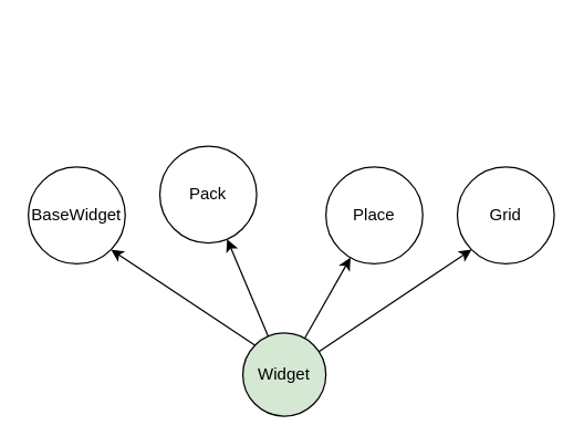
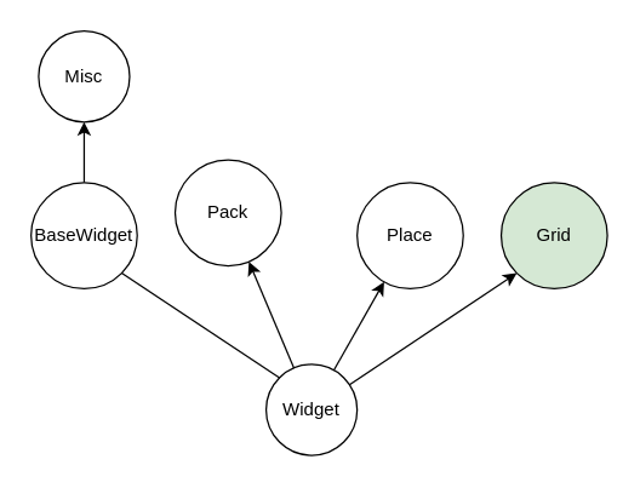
  <mxCell id="0" />
  <mxCell id="1" parent="0" />
- <mxCell id="2" value="Widget" style="ellipse;whiteSpace=wrap;html=1;aspect=fixed;fillColor=#d5e8d4;" vertex="1" parent="1"><mxGeometry x="175" y="240" width="60" height="60" as="geometry" /></mxCell>
+ <mxCell id="2" value="Widget" style="ellipse;whiteSpace=wrap;html=1;aspect=fixed;" vertex="1" parent="1"><mxGeometry x="175" y="240" width="60" height="60" as="geometry" /></mxCell>
+ <mxCell id="3" style="edgeStyle=orthogonalEdgeStyle;rounded=0;orthogonalLoop=1;jettySize=auto;html=1;entryX=0.5;entryY=1;entryDx=0;entryDy=0;" edge="1" parent="1" source="4" target="12"><mxGeometry relative="1" as="geometry" /></mxCell>
  <mxCell id="4" value="BaseWidget" style="ellipse;whiteSpace=wrap;html=1;aspect=fixed;" vertex="1" parent="1"><mxGeometry x="20" y="120" width="70" height="70" as="geometry" /></mxCell>
- <mxCell id="5" value="" style="endArrow=classic;html=1;rounded=0;entryX=1;entryY=1;entryDx=0;entryDy=0;exitX=0;exitY=0;exitDx=0;exitDy=0;" edge="1" parent="1" source="2" target="4"><mxGeometry width="50" height="50" relative="1" as="geometry"><mxPoint x="190" y="220" as="sourcePoint" /><mxPoint x="120" y="180" as="targetPoint" /></mxGeometry></mxCell>
+ <mxCell id="5" value="" style="endArrow=none;html=1;rounded=0;entryX=1;entryY=1;entryDx=0;entryDy=0;exitX=0;exitY=0;exitDx=0;exitDy=0;" edge="1" parent="1" source="2" target="4"><mxGeometry width="50" height="50" relative="1" as="geometry"><mxPoint x="190" y="220" as="sourcePoint" /><mxPoint x="120" y="180" as="targetPoint" /></mxGeometry></mxCell>
  <mxCell id="6" value="Pack" style="ellipse;whiteSpace=wrap;html=1;aspect=fixed;" vertex="1" parent="1"><mxGeometry x="115" y="105" width="70" height="70" as="geometry" /></mxCell>
  <mxCell id="7" value="Place" style="ellipse;whiteSpace=wrap;html=1;aspect=fixed;" vertex="1" parent="1"><mxGeometry x="235" y="120" width="70" height="70" as="geometry" /></mxCell>
  <mxCell id="8" value="" style="endArrow=classic;html=1;rounded=0;" edge="1" parent="1" source="2" target="7"><mxGeometry width="50" height="50" relative="1" as="geometry"><mxPoint x="294.037" y="269.037" as="sourcePoint" /><mxPoint x="219.999" y="219.999" as="targetPoint" /></mxGeometry></mxCell>
- <mxCell id="9" value="Grid" style="ellipse;whiteSpace=wrap;html=1;aspect=fixed;" vertex="1" parent="1"><mxGeometry x="330" y="120" width="70" height="70" as="geometry" /></mxCell>
+ <mxCell id="9" value="Grid" style="ellipse;whiteSpace=wrap;html=1;aspect=fixed;fillColor=#d5e8d4;" vertex="1" parent="1"><mxGeometry x="330" y="120" width="70" height="70" as="geometry" /></mxCell>
  <mxCell id="10" value="" style="endArrow=classic;html=1;rounded=0;entryX=0;entryY=1;entryDx=0;entryDy=0;" edge="1" parent="1" source="2" target="9"><mxGeometry width="50" height="50" relative="1" as="geometry"><mxPoint x="270.002" y="262.462" as="sourcePoint" /><mxPoint x="330.851" y="209.997" as="targetPoint" /></mxGeometry></mxCell>
  <mxCell id="11" value="" style="endArrow=classic;html=1;rounded=0;" edge="1" parent="1" source="2" target="6"><mxGeometry width="50" height="50" relative="1" as="geometry"><mxPoint x="237.662" y="240.342" as="sourcePoint" /><mxPoint x="298.511" y="187.877" as="targetPoint" /></mxGeometry></mxCell>
+ <mxCell id="12" value="Misc" style="ellipse;whiteSpace=wrap;html=1;aspect=fixed;" vertex="1" parent="1"><mxGeometry x="25" y="20" width="60" height="60" as="geometry" /></mxCell>
